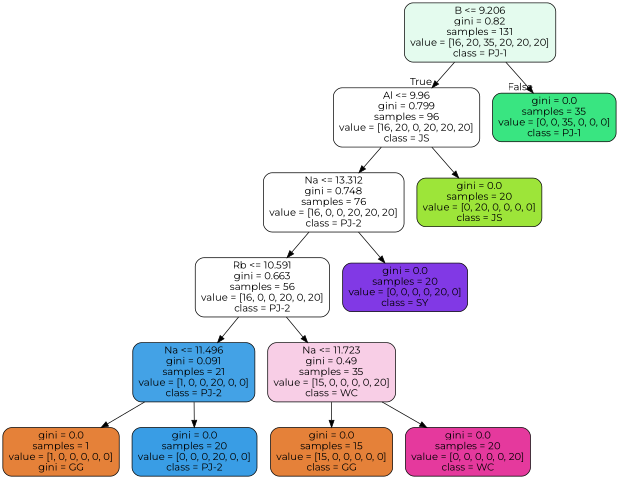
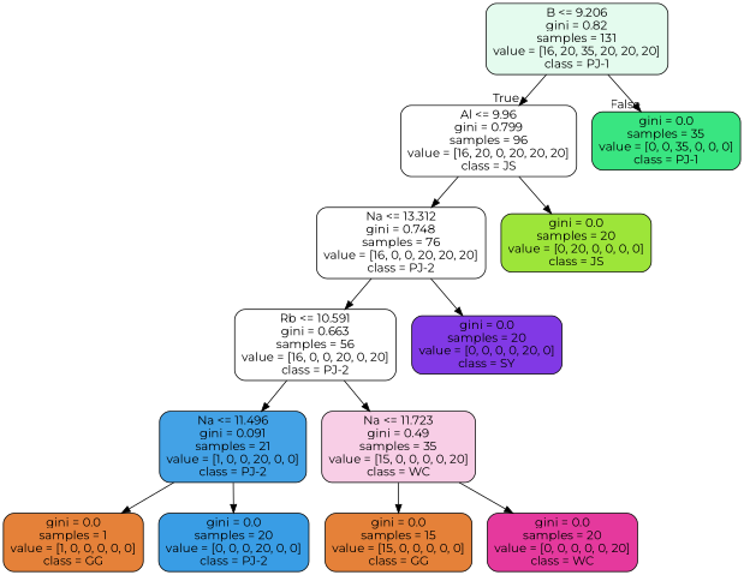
  digraph {
    fontname=Montserrat
    node [color=black fillcolor="#ffffff" fontname=Montserrat shape=box style="filled, rounded"]
    edge [fontname=Montserrat]
    n1 [fillcolor="#e4fbee" label="B <= 9.206\ngini = 0.82\nsamples = 131\nvalue = [16, 20, 35, 20, 20, 20]\nclass = PJ-1"]
    n2 [label="Al <= 9.96\ngini = 0.799\nsamples = 96\nvalue = [16, 20, 0, 20, 20, 20]\nclass = JS"]
    n3 [fillcolor="#39e581" label="gini = 0.0\nsamples = 35\nvalue = [0, 0, 35, 0, 0, 0]\nclass = PJ-1"]
    n4 [label="Na <= 13.312\ngini = 0.748\nsamples = 76\nvalue = [16, 0, 0, 20, 20, 20]\nclass = PJ-2"]
    n5 [fillcolor="#9de539" label="gini = 0.0\nsamples = 20\nvalue = [0, 20, 0, 0, 0, 0]\nclass = JS"]
    n6 [label="Rb <= 10.591\ngini = 0.663\nsamples = 56\nvalue = [16, 0, 0, 20, 0, 20]\nclass = PJ-2"]
    n7 [fillcolor="#8139e5" label="gini = 0.0\nsamples = 20\nvalue = [0, 0, 0, 0, 20, 0]\nclass = SY"]
    n8 [fillcolor="#43a2e6" label="Na <= 11.496\ngini = 0.091\nsamples = 21\nvalue = [1, 0, 0, 20, 0, 0]\nclass = PJ-2"]
    n9 [fillcolor="#f8cee6" label="Na <= 11.723\ngini = 0.49\nsamples = 35\nvalue = [15, 0, 0, 0, 0, 20]\nclass = WC"]
-   n10 [fillcolor="#e58139" label="gini = 0.0\nsamples = 1\nvalue = [1, 0, 0, 0, 0, 0]\ngini = GG"]
+   n10 [fillcolor="#e58139" label="gini = 0.0\nsamples = 1\nvalue = [1, 0, 0, 0, 0, 0]\nclass = GG"]
    n11 [fillcolor="#399de5" label="gini = 0.0\nsamples = 20\nvalue = [0, 0, 0, 20, 0, 0]\nclass = PJ-2"]
    n12 [fillcolor="#e58139" label="gini = 0.0\nsamples = 15\nvalue = [15, 0, 0, 0, 0, 0]\nclass = GG"]
    n13 [fillcolor="#e5399d" label="gini = 0.0\nsamples = 20\nvalue = [0, 0, 0, 0, 0, 20]\nclass = WC"]
    n1 -> n2 [headlabel=True labelangle=45 labeldistance=2.5]
    n1 -> n3 [headlabel=False labelangle=-45 labeldistance=2.5]
    n2 -> n4
    n2 -> n5
    n4 -> n6
    n4 -> n7
    n6 -> n8
    n6 -> n9
    n8 -> n10
    n8 -> n11
    n9 -> n12
    n9 -> n13
  }
